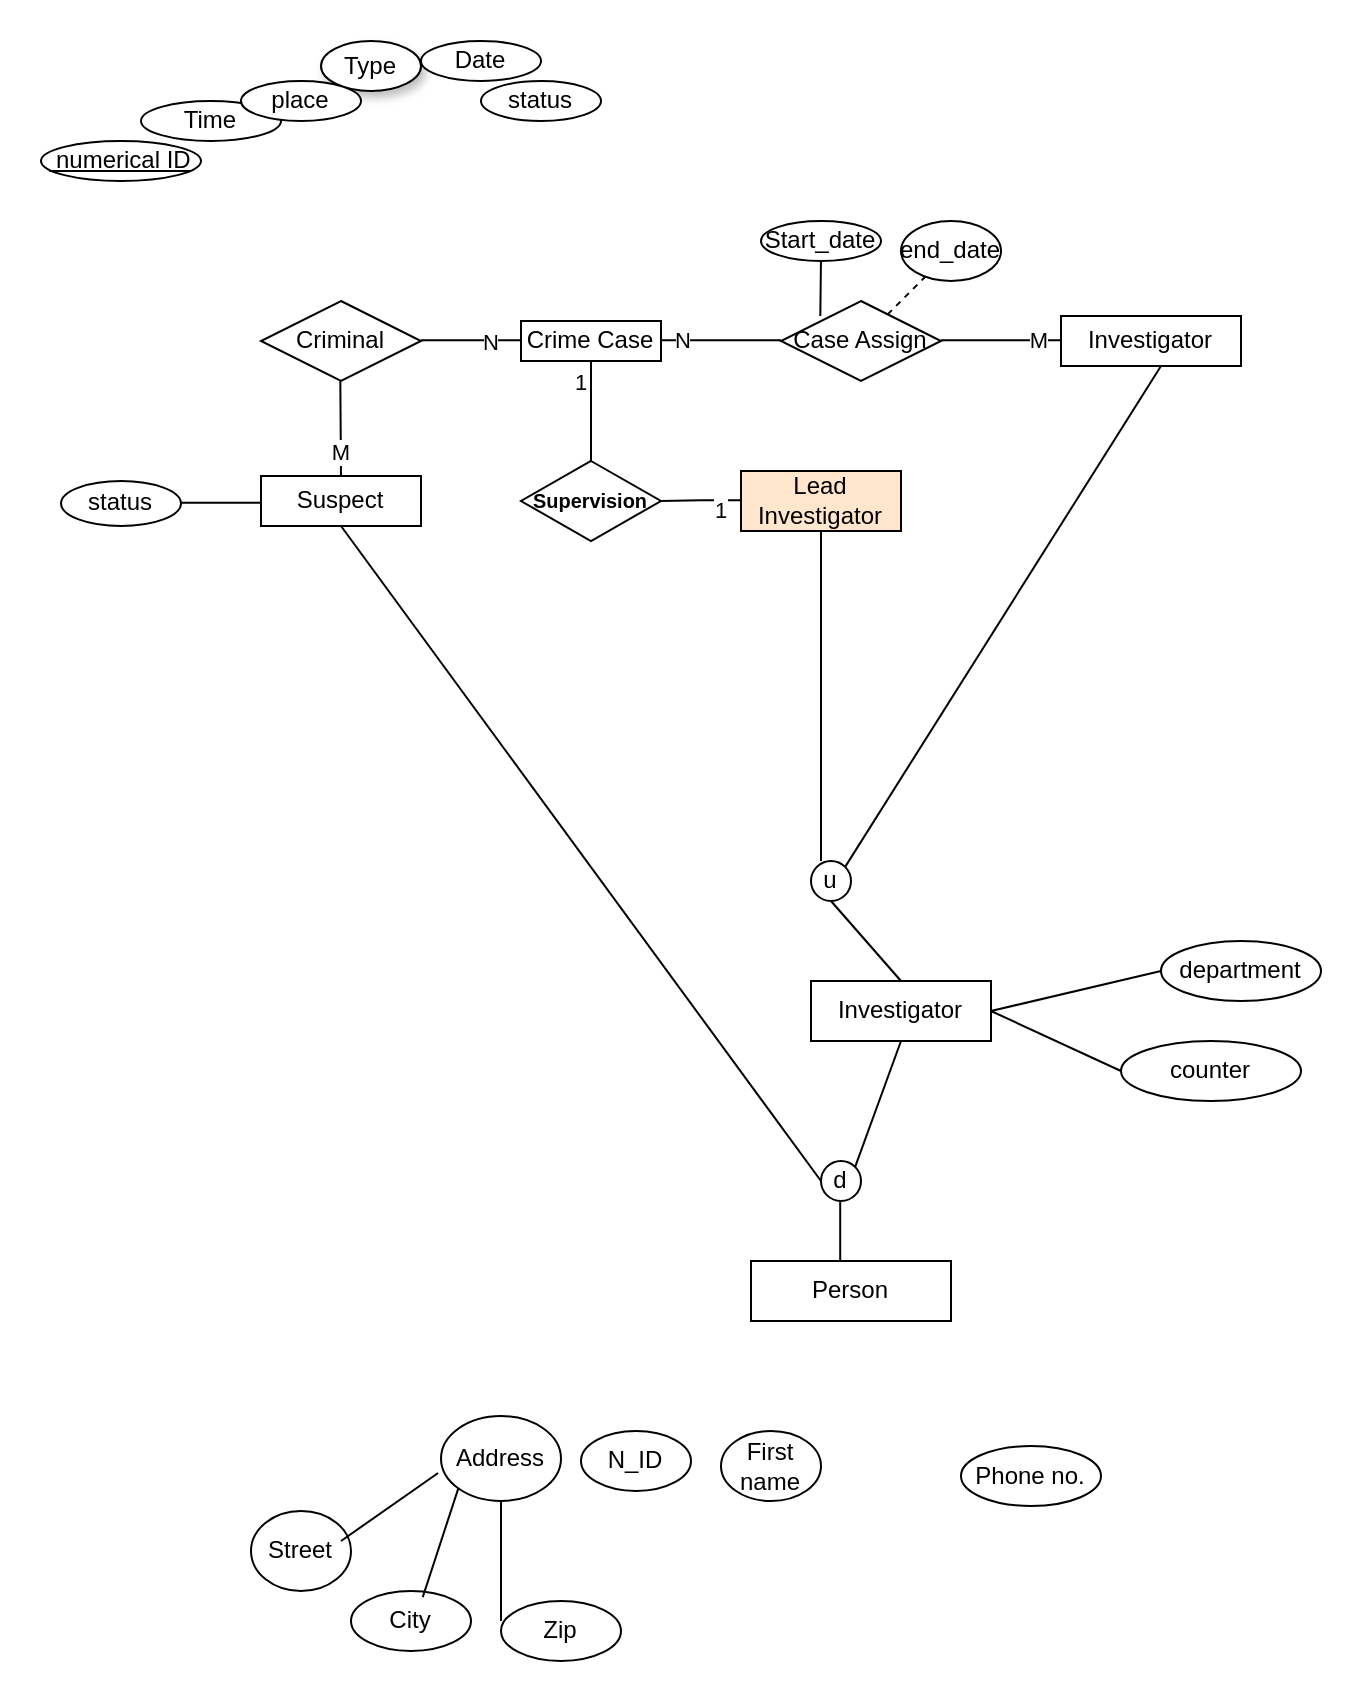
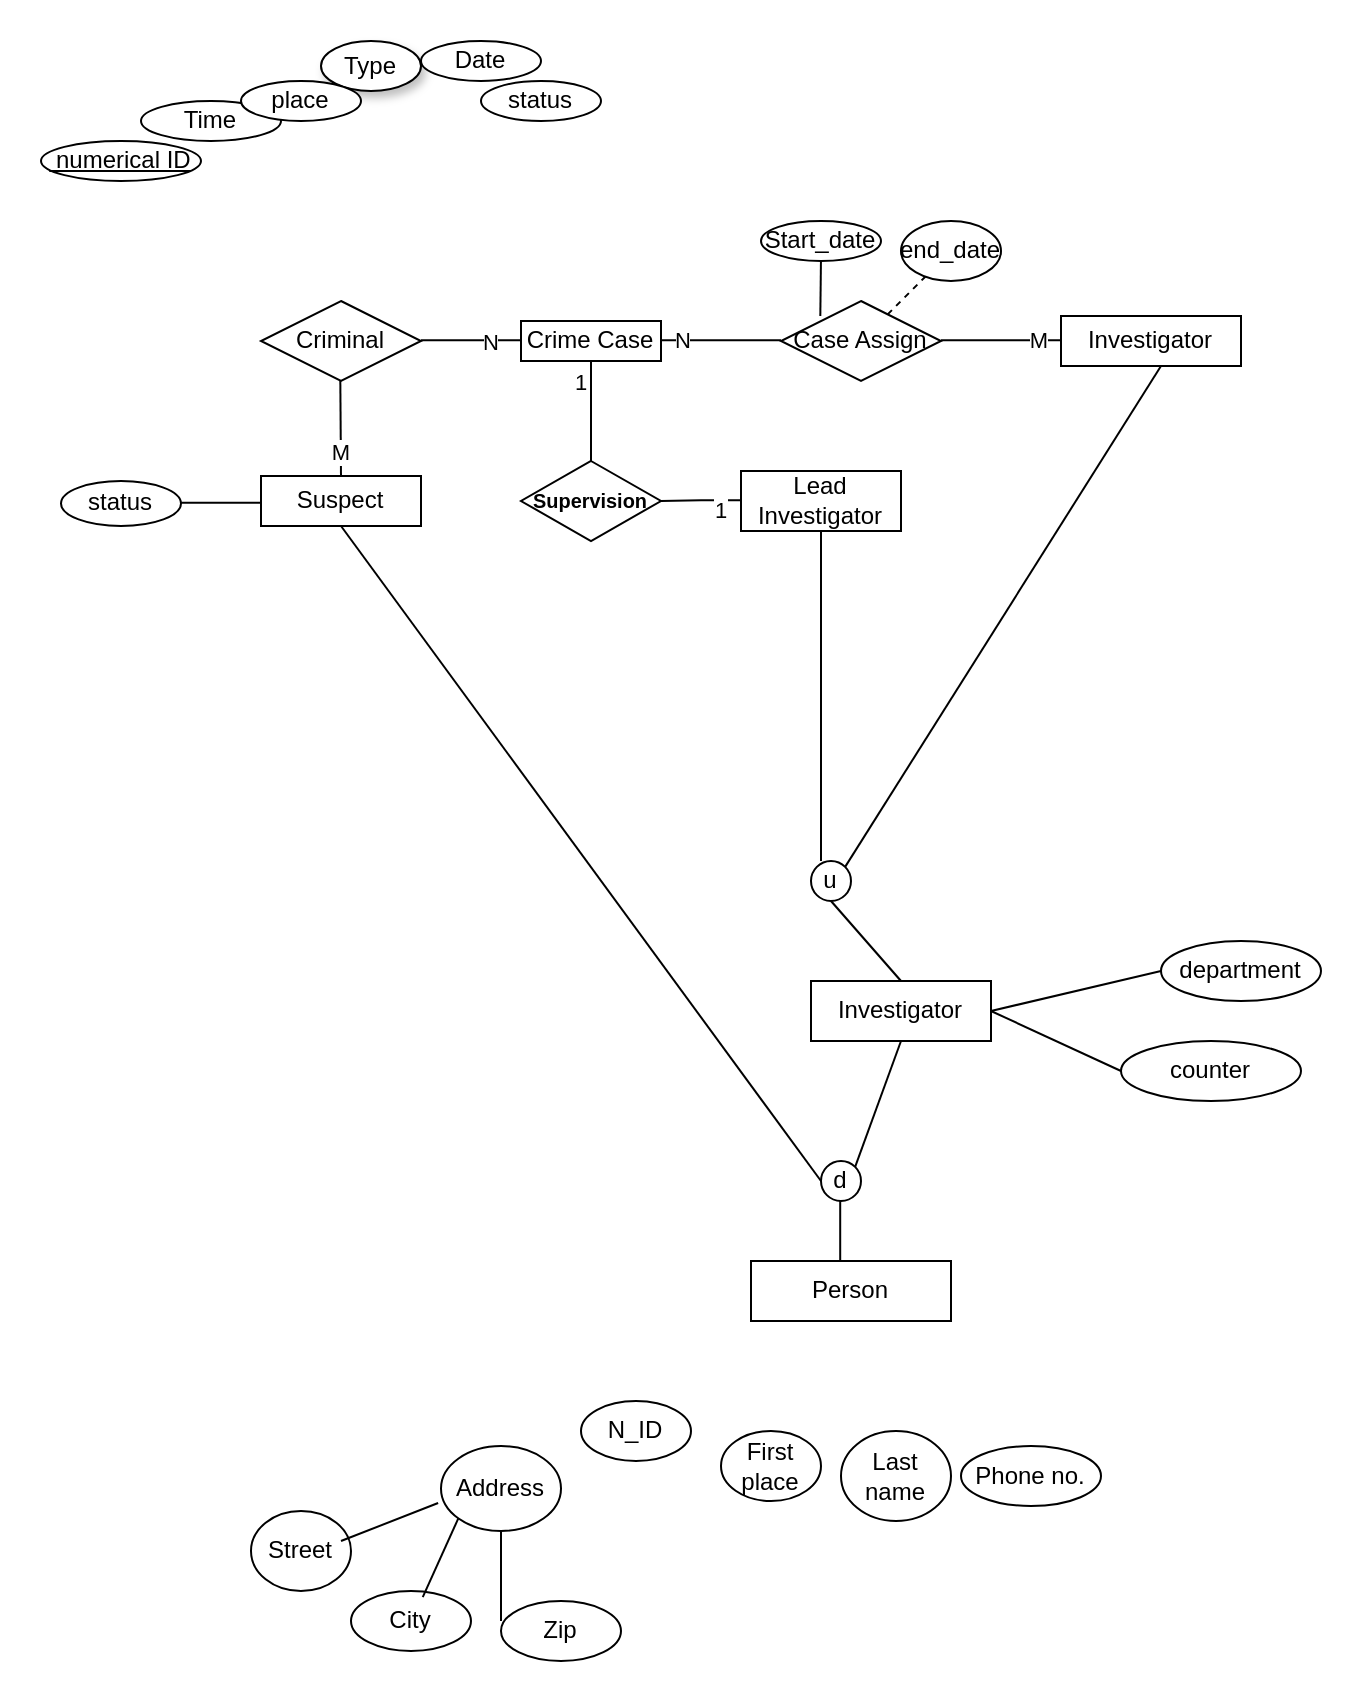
  <mxCell id="0" />
  <mxCell id="1" parent="0" />
  <mxCell id="2" value="Crime Case" style="rounded=0;whiteSpace=wrap;html=1;" parent="1" vertex="1"><mxGeometry x="260" y="160" width="70" height="20" as="geometry" /></mxCell>
  <mxCell id="3" value="&lt;u&gt;&amp;nbsp;numerical ID&lt;/u&gt;" style="ellipse;whiteSpace=wrap;html=1;" parent="1" vertex="1"><mxGeometry x="20" y="70" width="80" height="20" as="geometry" /></mxCell>
  <mxCell id="4" style="edgeStyle=orthogonalEdgeStyle;rounded=0;orthogonalLoop=1;jettySize=auto;html=1;exitX=0.5;exitY=1;exitDx=0;exitDy=0;" parent="1" source="3" target="3" edge="1"><mxGeometry relative="1" as="geometry" /></mxCell>
  <mxCell id="5" value="Type" style="ellipse;whiteSpace=wrap;html=1;shadow=1;gradientColor=none;" parent="1" vertex="1"><mxGeometry x="160" y="20" width="50" height="25" as="geometry" /></mxCell>
  <mxCell id="6" value="Date" style="ellipse;whiteSpace=wrap;html=1;" parent="1" vertex="1"><mxGeometry x="210" y="20" width="60" height="20" as="geometry" /></mxCell>
  <mxCell id="7" value="Time" style="ellipse;whiteSpace=wrap;html=1;" parent="1" vertex="1"><mxGeometry x="70" y="50" width="70" height="20" as="geometry" /></mxCell>
  <mxCell id="8" value="status" style="ellipse;whiteSpace=wrap;html=1;" parent="1" vertex="1"><mxGeometry x="240" y="40" width="60" height="20" as="geometry" /></mxCell>
  <mxCell id="9" value="place" style="ellipse;whiteSpace=wrap;html=1;" parent="1" vertex="1"><mxGeometry x="120" y="40" width="60" height="20" as="geometry" /></mxCell>
  <mxCell id="10" value="&lt;h5&gt;Supervision&lt;/h5&gt;" style="rhombus;whiteSpace=wrap;html=1;" parent="1" vertex="1"><mxGeometry x="260" y="230" width="70" height="40" as="geometry" /></mxCell>
  <mxCell id="11" value="" style="endArrow=none;html=1;rounded=0;" parent="1" edge="1"><mxGeometry width="50" height="50" relative="1" as="geometry"><mxPoint x="295" y="230" as="sourcePoint" /><mxPoint x="295" y="180" as="targetPoint" /><Array as="points"><mxPoint x="294.66" y="230" /><mxPoint x="295" y="180" /></Array></mxGeometry></mxCell>
  <mxCell id="12" value="1" style="edgeLabel;html=1;align=center;verticalAlign=middle;resizable=0;points=[];" parent="11" connectable="0" vertex="1"><mxGeometry x="0.081" y="3" relative="1" as="geometry"><mxPoint x="-2" y="-13" as="offset" /></mxGeometry></mxCell>
- <mxCell id="13" value="Lead Investigator" style="rounded=0;whiteSpace=wrap;html=1;fillColor=#ffe6cc;" parent="1" vertex="1"><mxGeometry x="370" y="235" width="80" height="30" as="geometry" /></mxCell>
+ <mxCell id="13" value="Lead Investigator" style="rounded=0;whiteSpace=wrap;html=1;" parent="1" vertex="1"><mxGeometry x="370" y="235" width="80" height="30" as="geometry" /></mxCell>
  <mxCell id="14" value="" style="endArrow=none;html=1;rounded=0;" parent="1" edge="1"><mxGeometry width="50" height="50" relative="1" as="geometry"><mxPoint x="330" y="250" as="sourcePoint" /><mxPoint x="370" y="249.66" as="targetPoint" /><Array as="points"><mxPoint x="350" y="249.66" /></Array></mxGeometry></mxCell>
  <mxCell id="15" value="1" style="edgeLabel;html=1;align=center;verticalAlign=middle;resizable=0;points=[];" parent="14" connectable="0" vertex="1"><mxGeometry x="-0.286" relative="1" as="geometry"><mxPoint x="16" y="5" as="offset" /></mxGeometry></mxCell>
  <mxCell id="16" value="Case Assign" style="rhombus;whiteSpace=wrap;html=1;" parent="1" vertex="1"><mxGeometry x="390" y="150" width="80" height="40" as="geometry" /></mxCell>
  <mxCell id="17" value="" style="endArrow=none;html=1;rounded=0;" parent="1" edge="1"><mxGeometry width="50" height="50" relative="1" as="geometry"><mxPoint x="330" y="169.66" as="sourcePoint" /><mxPoint x="390" y="169.66" as="targetPoint" /></mxGeometry></mxCell>
  <mxCell id="18" value="N" style="edgeLabel;html=1;align=center;verticalAlign=middle;resizable=0;points=[];" parent="17" connectable="0" vertex="1"><mxGeometry x="-0.8" relative="1" as="geometry"><mxPoint x="4" as="offset" /></mxGeometry></mxCell>
  <mxCell id="19" value="Investigator" style="rounded=0;whiteSpace=wrap;html=1;" parent="1" vertex="1"><mxGeometry x="530" y="157.5" width="90" height="25" as="geometry" /></mxCell>
  <mxCell id="20" value="" style="endArrow=none;html=1;rounded=0;" parent="1" edge="1"><mxGeometry width="50" height="50" relative="1" as="geometry"><mxPoint x="470" y="169.66" as="sourcePoint" /><mxPoint x="530" y="169.66" as="targetPoint" /></mxGeometry></mxCell>
  <mxCell id="21" value="M" style="edgeLabel;html=1;align=center;verticalAlign=middle;resizable=0;points=[];" parent="20" connectable="0" vertex="1"><mxGeometry x="0.602" relative="1" as="geometry"><mxPoint as="offset" /></mxGeometry></mxCell>
  <mxCell id="22" value="" style="endArrow=none;html=1;rounded=0;" parent="1" edge="1"><mxGeometry width="50" height="50" relative="1" as="geometry"><mxPoint x="409.66" y="157.5" as="sourcePoint" /><mxPoint x="410" y="127.5" as="targetPoint" /></mxGeometry></mxCell>
  <mxCell id="23" value="Start_date" style="ellipse;whiteSpace=wrap;html=1;" parent="1" vertex="1"><mxGeometry x="380" y="110" width="60" height="20" as="geometry" /></mxCell>
  <mxCell id="24" value="" style="endArrow=none;html=1;rounded=0;dashed=1;" parent="1" source="16" target="25" edge="1"><mxGeometry width="50" height="50" relative="1" as="geometry"><mxPoint x="450" y="145" as="sourcePoint" /><mxPoint x="460" y="140" as="targetPoint" /></mxGeometry></mxCell>
  <mxCell id="25" value="end_date" style="ellipse;whiteSpace=wrap;html=1;" parent="1" vertex="1"><mxGeometry x="450" y="110" width="50" height="30" as="geometry" /></mxCell>
  <mxCell id="26" value="Criminal" style="rhombus;whiteSpace=wrap;html=1;horizontal=1;verticalAlign=middle;" parent="1" vertex="1"><mxGeometry x="130" y="150" width="80" height="40" as="geometry" /></mxCell>
  <mxCell id="27" value="" style="endArrow=none;html=1;rounded=0;" parent="1" edge="1"><mxGeometry width="50" height="50" relative="1" as="geometry"><mxPoint x="210" y="169.66" as="sourcePoint" /><mxPoint x="260" y="169.66" as="targetPoint" /></mxGeometry></mxCell>
  <mxCell id="28" value="N" style="edgeLabel;html=1;align=center;verticalAlign=middle;resizable=0;points=[];" parent="27" connectable="0" vertex="1"><mxGeometry x="0.349" y="-1" relative="1" as="geometry"><mxPoint as="offset" /></mxGeometry></mxCell>
  <mxCell id="29" value="Suspect" style="rounded=0;whiteSpace=wrap;html=1;" parent="1" vertex="1"><mxGeometry x="130" y="237.5" width="80" height="25" as="geometry" /></mxCell>
  <mxCell id="30" value="" style="endArrow=none;html=1;rounded=0;exitX=0.5;exitY=0;exitDx=0;exitDy=0;" parent="1" source="29" edge="1"><mxGeometry width="50" height="50" relative="1" as="geometry"><mxPoint x="169.66" y="230" as="sourcePoint" /><mxPoint x="169.66" y="190" as="targetPoint" /></mxGeometry></mxCell>
  <mxCell id="31" value="M" style="edgeLabel;html=1;align=center;verticalAlign=middle;resizable=0;points=[];" parent="30" connectable="0" vertex="1"><mxGeometry x="-0.511" y="-2" relative="1" as="geometry"><mxPoint x="-2" as="offset" /></mxGeometry></mxCell>
  <mxCell id="32" value="&amp;nbsp;status&amp;nbsp;" style="ellipse;whiteSpace=wrap;html=1;" parent="1" vertex="1"><mxGeometry x="30" y="240" width="60" height="22.5" as="geometry" /></mxCell>
  <mxCell id="33" value="" style="endArrow=none;html=1;rounded=0;" parent="1" edge="1"><mxGeometry width="50" height="50" relative="1" as="geometry"><mxPoint x="90" y="250.91" as="sourcePoint" /><mxPoint x="130" y="250.91" as="targetPoint" /><Array as="points"><mxPoint x="120" y="250.91" /></Array></mxGeometry></mxCell>
  <mxCell id="34" value="Person" style="rounded=0;whiteSpace=wrap;html=1;" parent="1" vertex="1"><mxGeometry x="375" y="630" width="100" height="30" as="geometry" /></mxCell>
  <mxCell id="35" value="" style="endArrow=none;html=1;rounded=0;entryX=0.5;entryY=1;entryDx=0;entryDy=0;" parent="1" target="29" edge="1"><mxGeometry width="50" height="50" relative="1" as="geometry"><mxPoint x="410" y="590" as="sourcePoint" /><mxPoint x="170" y="270" as="targetPoint" /></mxGeometry></mxCell>
  <mxCell id="36" value="" style="endArrow=none;html=1;rounded=0;entryX=0.5;entryY=1;entryDx=0;entryDy=0;" parent="1" target="13" edge="1"><mxGeometry width="50" height="50" relative="1" as="geometry"><mxPoint x="410" y="430" as="sourcePoint" /><mxPoint x="430" y="380" as="targetPoint" /></mxGeometry></mxCell>
  <mxCell id="37" value="" style="endArrow=none;html=1;rounded=0;exitX=1;exitY=0;exitDx=0;exitDy=0;" parent="1" source="51" edge="1"><mxGeometry width="50" height="50" relative="1" as="geometry"><mxPoint x="427" y="430" as="sourcePoint" /><mxPoint x="580" y="182.5" as="targetPoint" /></mxGeometry></mxCell>
  <mxCell id="38" value="d" style="ellipse;whiteSpace=wrap;html=1;aspect=fixed;" parent="1" vertex="1"><mxGeometry x="410" y="580" width="20" height="20" as="geometry" /></mxCell>
  <mxCell id="39" value="" style="endArrow=none;html=1;rounded=0;" parent="1" edge="1"><mxGeometry width="50" height="50" relative="1" as="geometry"><mxPoint x="419.6" y="630" as="sourcePoint" /><mxPoint x="419.6" y="600" as="targetPoint" /><Array as="points"><mxPoint x="419.6" y="620" /></Array></mxGeometry></mxCell>
- <mxCell id="40" value="N_ID" style="ellipse;whiteSpace=wrap;html=1;" parent="1" vertex="1"><mxGeometry x="290" y="715" width="55" height="30" as="geometry" /></mxCell>
- <mxCell id="41" value="First name" style="ellipse;whiteSpace=wrap;html=1;" parent="1" vertex="1"><mxGeometry x="360" y="715" width="50" height="35" as="geometry" /></mxCell>
+ <mxCell id="40" value="N_ID" style="ellipse;whiteSpace=wrap;html=1;" parent="1" vertex="1"><mxGeometry x="290" y="700" width="55" height="30" as="geometry" /></mxCell>
+ <mxCell id="41" value="First place" style="ellipse;whiteSpace=wrap;html=1;" parent="1" vertex="1"><mxGeometry x="360" y="715" width="50" height="35" as="geometry" /></mxCell>
+ <mxCell id="42" value="Last name" style="ellipse;whiteSpace=wrap;html=1;" parent="1" vertex="1"><mxGeometry x="420" y="715" width="55" height="45" as="geometry" /></mxCell>
  <mxCell id="43" value="Phone no." style="ellipse;whiteSpace=wrap;html=1;" parent="1" vertex="1"><mxGeometry x="480" y="722.5" width="70" height="30" as="geometry" /></mxCell>
- <mxCell id="44" value="Address" style="ellipse;whiteSpace=wrap;html=1;" parent="1" vertex="1"><mxGeometry x="220" y="707.5" width="60" height="42.5" as="geometry" /></mxCell>
+ <mxCell id="44" value="Address" style="ellipse;whiteSpace=wrap;html=1;" parent="1" vertex="1"><mxGeometry x="220" y="722.5" width="60" height="42.5" as="geometry" /></mxCell>
  <mxCell id="45" value="Street" style="ellipse;whiteSpace=wrap;html=1;" parent="1" vertex="1"><mxGeometry x="125" y="755" width="50" height="40" as="geometry" /></mxCell>
  <mxCell id="46" value="City" style="ellipse;whiteSpace=wrap;html=1;" parent="1" vertex="1"><mxGeometry x="175" y="795" width="60" height="30" as="geometry" /></mxCell>
  <mxCell id="47" value="Zip" style="ellipse;whiteSpace=wrap;html=1;" parent="1" vertex="1"><mxGeometry x="250" y="800" width="60" height="30" as="geometry" /></mxCell>
  <mxCell id="48" value="" style="endArrow=none;html=1;rounded=0;entryX=-0.024;entryY=0.671;entryDx=0;entryDy=0;entryPerimeter=0;" parent="1" target="44" edge="1"><mxGeometry width="50" height="50" relative="1" as="geometry"><mxPoint x="170" y="770" as="sourcePoint" /><mxPoint x="220" y="720" as="targetPoint" /></mxGeometry></mxCell>
  <mxCell id="49" value="" style="endArrow=none;html=1;rounded=0;entryX=0;entryY=1;entryDx=0;entryDy=0;exitX=0.598;exitY=0.103;exitDx=0;exitDy=0;exitPerimeter=0;" parent="1" source="46" target="44" edge="1"><mxGeometry width="50" height="50" relative="1" as="geometry"><mxPoint x="210" y="790" as="sourcePoint" /><mxPoint x="240" y="750" as="targetPoint" /></mxGeometry></mxCell>
  <mxCell id="50" value="" style="endArrow=none;html=1;rounded=0;entryX=0.5;entryY=1;entryDx=0;entryDy=0;" parent="1" target="44" edge="1"><mxGeometry width="50" height="50" relative="1" as="geometry"><mxPoint x="250" y="810" as="sourcePoint" /><mxPoint x="300" y="760" as="targetPoint" /></mxGeometry></mxCell>
  <mxCell id="51" value="u" style="ellipse;whiteSpace=wrap;html=1;aspect=fixed;" parent="1" vertex="1"><mxGeometry x="405" y="430" width="20" height="20" as="geometry" /></mxCell>
  <mxCell id="52" value="Investigator" style="rounded=0;whiteSpace=wrap;html=1;" parent="1" vertex="1"><mxGeometry x="405" y="490" width="90" height="30" as="geometry" /></mxCell>
  <mxCell id="53" value="" style="endArrow=none;html=1;rounded=0;exitX=0.5;exitY=0;exitDx=0;exitDy=0;" parent="1" source="52" edge="1"><mxGeometry width="50" height="50" relative="1" as="geometry"><mxPoint x="445" y="480" as="sourcePoint" /><mxPoint x="415" y="450" as="targetPoint" /></mxGeometry></mxCell>
  <mxCell id="54" value="" style="endArrow=none;html=1;rounded=0;exitX=1;exitY=0;exitDx=0;exitDy=0;" parent="1" source="38" edge="1"><mxGeometry width="50" height="50" relative="1" as="geometry"><mxPoint x="430" y="560" as="sourcePoint" /><mxPoint x="450" y="520" as="targetPoint" /></mxGeometry></mxCell>
  <mxCell id="55" value="department" style="ellipse;whiteSpace=wrap;html=1;" parent="1" vertex="1"><mxGeometry x="580" y="470" width="80" height="30" as="geometry" /></mxCell>
  <mxCell id="56" value="counter" style="ellipse;whiteSpace=wrap;html=1;" parent="1" vertex="1"><mxGeometry x="560" y="520" width="90" height="30" as="geometry" /></mxCell>
  <mxCell id="57" value="" style="endArrow=none;html=1;rounded=0;exitX=1;exitY=0.5;exitDx=0;exitDy=0;entryX=0;entryY=0.5;entryDx=0;entryDy=0;" parent="1" source="52" target="55" edge="1"><mxGeometry width="50" height="50" relative="1" as="geometry"><mxPoint x="500" y="570" as="sourcePoint" /><mxPoint x="550" y="520" as="targetPoint" /></mxGeometry></mxCell>
  <mxCell id="58" value="" style="endArrow=none;html=1;rounded=0;exitX=1;exitY=0.5;exitDx=0;exitDy=0;entryX=0;entryY=0.5;entryDx=0;entryDy=0;" parent="1" source="52" target="56" edge="1"><mxGeometry width="50" height="50" relative="1" as="geometry"><mxPoint x="490" y="590" as="sourcePoint" /><mxPoint x="540" y="540" as="targetPoint" /></mxGeometry></mxCell>
